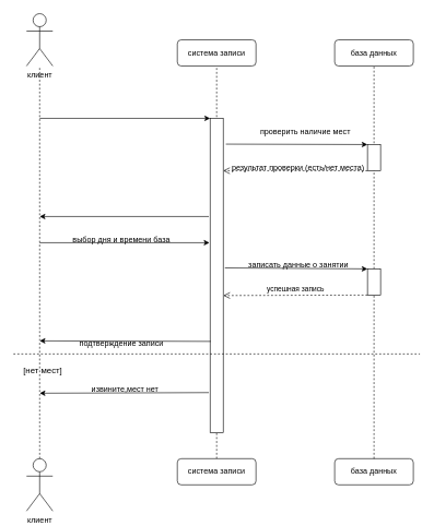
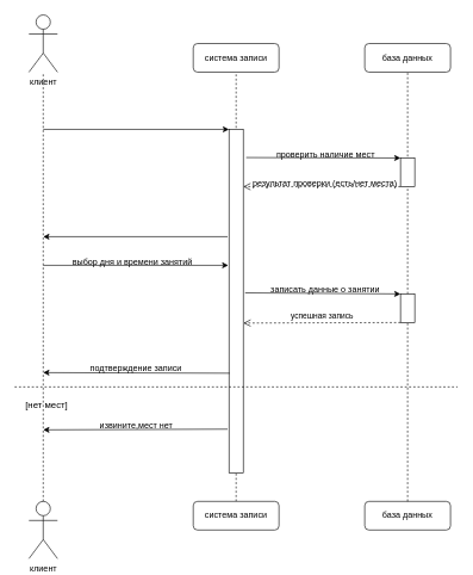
  <mxCell id="0" />
  <mxCell id="1" parent="0" />
  <mxCell id="2" value="клиент&lt;div&gt;&lt;br&gt;&lt;/div&gt;" style="shape=umlActor;verticalLabelPosition=bottom;verticalAlign=top;html=1;outlineConnect=0;" vertex="1" parent="1"><mxGeometry x="40" y="20" width="40" height="80" as="geometry" /></mxCell>
  <mxCell id="3" value="клиент" style="shape=umlActor;verticalLabelPosition=bottom;verticalAlign=top;html=1;outlineConnect=0;" vertex="1" parent="1"><mxGeometry x="40" y="700" width="40" height="80" as="geometry" /></mxCell>
  <mxCell id="4" value="" style="endArrow=classic;html=1;rounded=0;" edge="1" parent="1"><mxGeometry width="50" height="50" relative="1" as="geometry"><mxPoint x="60" y="180" as="sourcePoint" /><mxPoint x="320" y="180" as="targetPoint" /></mxGeometry></mxCell>
  <mxCell id="5" value="" style="endArrow=classic;html=1;rounded=0;exitX=1.2;exitY=0.082;exitDx=0;exitDy=0;exitPerimeter=0;" edge="1" parent="1" source="14"><mxGeometry width="50" height="50" relative="1" as="geometry"><mxPoint x="370" y="400" as="sourcePoint" /><mxPoint x="560" y="220" as="targetPoint" /></mxGeometry></mxCell>
  <mxCell id="6" value="" style="endArrow=none;dashed=1;html=1;rounded=0;" edge="1" parent="1"><mxGeometry width="50" height="50" relative="1" as="geometry"><mxPoint x="330" y="700" as="sourcePoint" /><mxPoint x="330" y="100" as="targetPoint" /></mxGeometry></mxCell>
- <mxCell id="7" value="проверить наличие мест" style="text;html=1;align=center;verticalAlign=middle;resizable=0;points=[];autosize=1;strokeColor=none;fillColor=none;" vertex="1" parent="1"><mxGeometry x="385" y="185" width="160" height="30" as="geometry" /></mxCell>
+ <mxCell id="7" value="проверить наличие мест" style="text;html=1;align=center;verticalAlign=middle;resizable=0;points=[];autosize=1;strokeColor=none;fillColor=none;" vertex="1" parent="1"><mxGeometry x="375" y="200" width="160" height="30" as="geometry" /></mxCell>
  <mxCell id="8" value="система записи" style="rounded=1;whiteSpace=wrap;html=1;" vertex="1" parent="1"><mxGeometry x="270" y="60" width="120" height="40" as="geometry" /></mxCell>
  <mxCell id="9" value="система записи" style="rounded=1;whiteSpace=wrap;html=1;" vertex="1" parent="1"><mxGeometry x="270" y="700" width="120" height="40" as="geometry" /></mxCell>
  <mxCell id="10" value="база данных" style="rounded=1;whiteSpace=wrap;html=1;" vertex="1" parent="1"><mxGeometry x="510" y="60" width="120" height="40" as="geometry" /></mxCell>
  <mxCell id="11" value="база данных" style="rounded=1;whiteSpace=wrap;html=1;" vertex="1" parent="1"><mxGeometry x="510" y="700" width="120" height="40" as="geometry" /></mxCell>
  <mxCell id="12" value="" style="html=1;verticalAlign=bottom;endArrow=open;dashed=1;endSize=8;curved=0;rounded=0;exitX=0;exitY=1;exitDx=0;exitDy=0;" edge="1" parent="1" source="16"><mxGeometry relative="1" as="geometry"><mxPoint x="290" y="360" as="sourcePoint" /><mxPoint x="340" y="260" as="targetPoint" /></mxGeometry></mxCell>
  <mxCell id="13" value="результат проверки (есть/нет места)" style="text;html=1;align=center;verticalAlign=middle;resizable=0;points=[];autosize=1;strokeColor=none;fillColor=none;" vertex="1" parent="1"><mxGeometry x="339" y="240" width="230" height="30" as="geometry" /></mxCell>
  <mxCell id="14" value="" style="rounded=0;whiteSpace=wrap;html=1;" vertex="1" parent="1"><mxGeometry x="320" y="180" width="20" height="480" as="geometry" /></mxCell>
  <mxCell id="15" value="" style="endArrow=none;dashed=1;html=1;rounded=0;" edge="1" parent="1" source="24"><mxGeometry width="50" height="50" relative="1" as="geometry"><mxPoint x="570" y="700" as="sourcePoint" /><mxPoint x="570" y="100" as="targetPoint" /></mxGeometry></mxCell>
  <mxCell id="16" value="" style="rounded=0;whiteSpace=wrap;html=1;" vertex="1" parent="1"><mxGeometry x="560" y="220" width="20" height="40" as="geometry" /></mxCell>
  <mxCell id="17" value="" style="endArrow=none;dashed=1;html=1;rounded=0;exitX=0.5;exitY=0;exitDx=0;exitDy=0;exitPerimeter=0;" edge="1" parent="1" target="2"><mxGeometry width="50" height="50" relative="1" as="geometry"><mxPoint x="60" y="550" as="sourcePoint" /><mxPoint x="320" y="360" as="targetPoint" /></mxGeometry></mxCell>
  <mxCell id="18" value="" style="endArrow=classic;html=1;rounded=0;" edge="1" parent="1"><mxGeometry width="50" height="50" relative="1" as="geometry"><mxPoint x="318" y="330" as="sourcePoint" /><mxPoint x="60" y="330" as="targetPoint" /></mxGeometry></mxCell>
  <mxCell id="19" value="" style="endArrow=classic;html=1;rounded=0;" edge="1" parent="1"><mxGeometry width="50" height="50" relative="1" as="geometry"><mxPoint x="60" y="370" as="sourcePoint" /><mxPoint x="319" y="370" as="targetPoint" /></mxGeometry></mxCell>
- <mxCell id="20" value="выбор дня и времени база" style="text;html=1;align=center;verticalAlign=middle;whiteSpace=wrap;rounded=0;" vertex="1" parent="1"><mxGeometry x="90" y="350" width="190" height="30" as="geometry" /></mxCell>
+ <mxCell id="20" value="выбор дня и времени занятий" style="text;html=1;align=center;verticalAlign=middle;whiteSpace=wrap;rounded=0;" vertex="1" parent="1"><mxGeometry x="90" y="350" width="190" height="30" as="geometry" /></mxCell>
  <mxCell id="21" value="" style="endArrow=classic;html=1;rounded=0;exitX=1.129;exitY=0.476;exitDx=0;exitDy=0;exitPerimeter=0;entryX=0;entryY=0;entryDx=0;entryDy=0;" edge="1" parent="1" source="14" target="24"><mxGeometry width="50" height="50" relative="1" as="geometry"><mxPoint x="260" y="470" as="sourcePoint" /><mxPoint x="570" y="408" as="targetPoint" /></mxGeometry></mxCell>
  <mxCell id="22" value="записать данные о занятии" style="text;html=1;align=center;verticalAlign=middle;whiteSpace=wrap;rounded=0;" vertex="1" parent="1"><mxGeometry x="370" y="390" width="170" height="30" as="geometry" /></mxCell>
  <mxCell id="23" value="" style="endArrow=none;dashed=1;html=1;rounded=0;" edge="1" parent="1" target="24"><mxGeometry width="50" height="50" relative="1" as="geometry"><mxPoint x="570" y="700" as="sourcePoint" /><mxPoint x="570" y="100" as="targetPoint" /></mxGeometry></mxCell>
  <mxCell id="24" value="" style="rounded=0;whiteSpace=wrap;html=1;" vertex="1" parent="1"><mxGeometry x="560" y="410" width="20" height="40" as="geometry" /></mxCell>
  <mxCell id="25" value="успешная запись" style="html=1;verticalAlign=bottom;endArrow=open;dashed=1;endSize=8;curved=0;rounded=0;exitX=0;exitY=1;exitDx=0;exitDy=0;entryX=1.012;entryY=0.564;entryDx=0;entryDy=0;entryPerimeter=0;" edge="1" parent="1" source="24" target="14"><mxGeometry relative="1" as="geometry"><mxPoint x="320" y="440" as="sourcePoint" /><mxPoint x="240" y="440" as="targetPoint" /></mxGeometry></mxCell>
  <mxCell id="26" value="" style="endArrow=classic;html=1;rounded=0;exitX=0.05;exitY=0.71;exitDx=0;exitDy=0;exitPerimeter=0;" edge="1" parent="1" source="14"><mxGeometry width="50" height="50" relative="1" as="geometry"><mxPoint x="310" y="520" as="sourcePoint" /><mxPoint x="60" y="520" as="targetPoint" /></mxGeometry></mxCell>
- <mxCell id="27" value="подтверждение записи" style="text;html=1;align=center;verticalAlign=middle;whiteSpace=wrap;rounded=0;" vertex="1" parent="1"><mxGeometry x="110" y="510" width="150" height="30" as="geometry" /></mxCell>
+ <mxCell id="27" value="подтверждение записи" style="text;html=1;align=center;verticalAlign=middle;whiteSpace=wrap;rounded=0;" vertex="1" parent="1"><mxGeometry x="115" y="500" width="150" height="30" as="geometry" /></mxCell>
  <mxCell id="28" value="" style="endArrow=none;dashed=1;html=1;rounded=0;exitX=0;exitY=0.75;exitDx=0;exitDy=0;entryX=1;entryY=0.75;entryDx=0;entryDy=0;" edge="1" parent="1"><mxGeometry width="50" height="50" relative="1" as="geometry"><mxPoint x="20" y="540" as="sourcePoint" /><mxPoint x="640" y="540" as="targetPoint" /></mxGeometry></mxCell>
  <mxCell id="29" value="" style="endArrow=none;dashed=1;html=1;rounded=0;exitX=0.5;exitY=0;exitDx=0;exitDy=0;exitPerimeter=0;" edge="1" parent="1" source="3"><mxGeometry width="50" height="50" relative="1" as="geometry"><mxPoint x="60" y="700" as="sourcePoint" /><mxPoint x="60" y="550" as="targetPoint" /></mxGeometry></mxCell>
  <mxCell id="30" value="&lt;font style=&quot;font-size: 13px;&quot;&gt;[нет мест]&lt;/font&gt;" style="text;html=1;align=center;verticalAlign=middle;whiteSpace=wrap;rounded=0;" vertex="1" parent="1"><mxGeometry x="30" y="550" width="70" height="30" as="geometry" /></mxCell>
  <mxCell id="31" value="" style="endArrow=classic;html=1;rounded=0;exitX=-0.1;exitY=0.873;exitDx=0;exitDy=0;exitPerimeter=0;" edge="1" parent="1" source="14"><mxGeometry width="50" height="50" relative="1" as="geometry"><mxPoint x="150" y="530" as="sourcePoint" /><mxPoint x="60" y="600" as="targetPoint" /></mxGeometry></mxCell>
  <mxCell id="32" value="извините,мест нет" style="text;html=1;align=center;verticalAlign=middle;whiteSpace=wrap;rounded=0;" vertex="1" parent="1"><mxGeometry x="132.5" y="580" width="115" height="30" as="geometry" /></mxCell>
